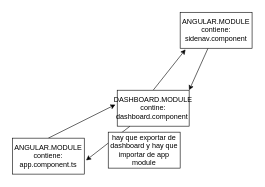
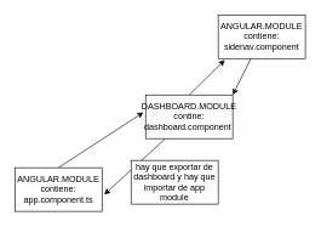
  <mxCell id="0" />
  <mxCell id="1" parent="0" />
  <mxCell id="2" style="edgeStyle=none;html=1;exitX=0.5;exitY=0;exitDx=0;exitDy=0;entryX=-0.025;entryY=0.4;entryDx=0;entryDy=0;entryPerimeter=0;" edge="1" parent="1" source="3" target="6"><mxGeometry relative="1" as="geometry" /></mxCell>
  <mxCell id="3" value="ANGULAR.MODULE contiene: app.component.ts" style="rounded=0;whiteSpace=wrap;html=1;" vertex="1" parent="1"><mxGeometry x="20" y="230" width="120" height="60" as="geometry" /></mxCell>
  <mxCell id="4" style="edgeStyle=none;html=1;entryX=1.025;entryY=0.617;entryDx=0;entryDy=0;entryPerimeter=0;" edge="1" parent="1" source="6" target="3"><mxGeometry relative="1" as="geometry" /></mxCell>
  <mxCell id="5" style="edgeStyle=none;html=1;exitX=0.5;exitY=0;exitDx=0;exitDy=0;entryX=0.075;entryY=1.033;entryDx=0;entryDy=0;entryPerimeter=0;" edge="1" parent="1" source="6" target="9"><mxGeometry relative="1" as="geometry" /></mxCell>
- <mxCell id="6" value="DASHBOARD.MODULE contine: dashboard.component&amp;nbsp;" style="rounded=0;whiteSpace=wrap;html=1;" vertex="1" parent="1"><mxGeometry x="195" y="150" width="120" height="60" as="geometry" /></mxCell>
+ <mxCell id="6" value="DASHBOARD.MODULE contine: dashboard.component&amp;nbsp;" style="rounded=0;whiteSpace=wrap;html=1;" vertex="1" parent="1"><mxGeometry x="200" y="130" width="120" height="60" as="geometry" /></mxCell>
  <mxCell id="7" value="hay que exportar de dashboard y hay que importar de app module" style="rounded=0;whiteSpace=wrap;html=1;" vertex="1" parent="1"><mxGeometry x="180" y="220" width="120" height="60" as="geometry" /></mxCell>
  <mxCell id="8" style="edgeStyle=none;html=1;entryX=1;entryY=0;entryDx=0;entryDy=0;" edge="1" parent="1" source="9" target="6"><mxGeometry relative="1" as="geometry" /></mxCell>
  <mxCell id="9" value="ANGULAR.MODULE contiene: sidenav.component" style="rounded=0;whiteSpace=wrap;html=1;" vertex="1" parent="1"><mxGeometry x="300" y="20" width="120" height="60" as="geometry" /></mxCell>
